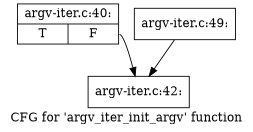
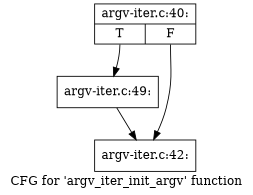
  digraph {
    label="CFG for 'argv_iter_init_argv' function"
    node [shape=record]
    n1 [label="{argv-iter.c:40:|{<s0>T|<s1>F}}"]
    n2 [label="{argv-iter.c:49:}"]
    n3 [label="{argv-iter.c:42:}"]
+   n1 -> n2 [tailport=s0]
    n1 -> n3 [tailport=s1]
    n2 -> n3
  }
